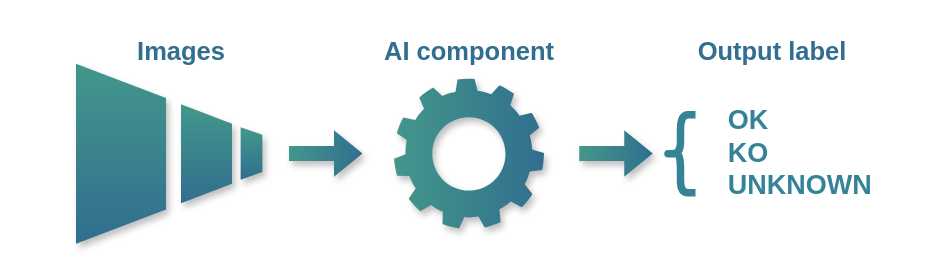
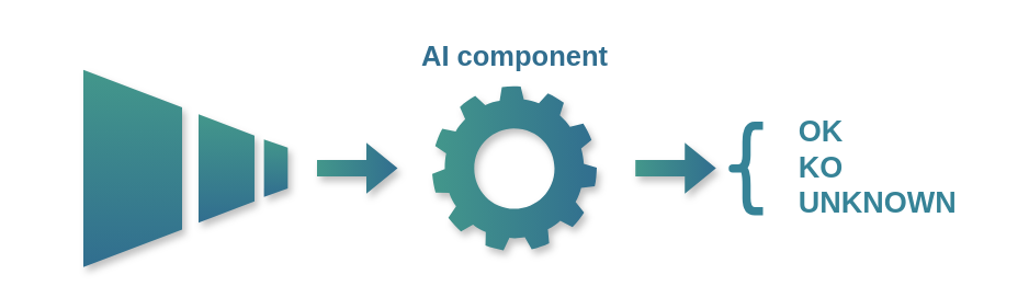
  <mxCell id="0" />
  <mxCell id="1" parent="0" />
  <mxCell id="2" value="" style="sketch=0;html=1;aspect=fixed;strokeColor=none;shadow=1;fillColor=#43978B;verticalAlign=top;labelPosition=center;verticalLabelPosition=bottom;shape=mxgraph.gcp2.gear;gradientColor=#316E8F;gradientDirection=east;align=center;fontFamily=Helvetica;fontSize=12;fontColor=default;" parent="1" vertex="1"><mxGeometry x="262" y="51.79" width="100" height="100" as="geometry" /></mxCell>
  <mxCell id="3" value="" style="shape=trapezoid;perimeter=trapezoidPerimeter;whiteSpace=wrap;html=1;fixedSize=1;rotation=90;size=22.885;fillColor=#43978B;strokeColor=none;shadow=1;sketch=0;align=center;verticalAlign=top;fontFamily=Helvetica;fontSize=12;fontColor=default;gradientColor=#316E8F;gradientDirection=east;" parent="1" vertex="1"><mxGeometry x="20" y="72" width="120" height="60" as="geometry" /></mxCell>
  <mxCell id="4" value="" style="shape=trapezoid;perimeter=trapezoidPerimeter;whiteSpace=wrap;html=1;fixedSize=1;rotation=90;size=13.0;align=center;verticalAlign=top;fontFamily=Helvetica;fontSize=12;fontColor=default;fillColor=#43978B;strokeColor=none;shadow=1;sketch=0;gradientColor=#316E8F;gradientDirection=east;" parent="1" vertex="1"><mxGeometry x="104" y="85" width="66" height="34" as="geometry" /></mxCell>
  <mxCell id="5" value="" style="shape=trapezoid;perimeter=trapezoidPerimeter;whiteSpace=wrap;html=1;fixedSize=1;rotation=90;size=5.12;align=center;verticalAlign=top;fontFamily=Helvetica;fontSize=12;fontColor=default;fillColor=#43978B;strokeColor=none;shadow=1;sketch=0;gradientColor=#316E8F;gradientDirection=east;" parent="1" vertex="1"><mxGeometry x="149.5" y="94.56" width="34.99" height="14.46" as="geometry" /></mxCell>
- <mxCell id="6" value="Images" style="text;html=1;align=center;verticalAlign=middle;resizable=0;points=[];autosize=1;strokeColor=none;fillColor=none;fontStyle=1;fontColor=#316E8F;fontSize=17;" parent="1" vertex="1"><mxGeometry x="79.5" y="20" width="80" height="30" as="geometry" /></mxCell>
  <mxCell id="7" value="AI component" style="text;html=1;align=center;verticalAlign=middle;resizable=0;points=[];autosize=1;strokeColor=none;fillColor=none;fontStyle=1;fontColor=#316E8F;fontSize=17;fontFamily=Helvetica;" parent="1" vertex="1"><mxGeometry x="247" y="20" width="130" height="30" as="geometry" /></mxCell>
- <mxCell id="8" value="Output label" style="text;html=1;align=center;verticalAlign=middle;resizable=0;points=[];autosize=1;strokeColor=none;fillColor=none;fontStyle=1;fontColor=#316E8F;fontSize=17;fontFamily=Helvetica;" parent="1" vertex="1"><mxGeometry x="454" y="20" width="120" height="30" as="geometry" /></mxCell>
  <mxCell id="9" value="" style="shape=flexArrow;endArrow=classic;html=1;rounded=0;align=center;verticalAlign=top;fontFamily=Helvetica;fontSize=12;fontColor=default;fillColor=#43978B;strokeColor=none;shadow=1;sketch=0;gradientColor=#316E8F;gradientDirection=east;" parent="1" edge="1"><mxGeometry width="50" height="50" relative="1" as="geometry"><mxPoint x="191.49" y="101.76" as="sourcePoint" /><mxPoint x="241.49" y="101.76" as="targetPoint" /></mxGeometry></mxCell>
  <mxCell id="10" value="" style="shape=flexArrow;endArrow=classic;html=1;rounded=0;align=center;verticalAlign=top;fontFamily=Helvetica;fontSize=12;fontColor=default;fillColor=#43978B;strokeColor=none;gradientColor=#316E8F;shadow=1;sketch=0;gradientDirection=east;" parent="1" edge="1"><mxGeometry width="50" height="50" relative="1" as="geometry"><mxPoint x="385" y="101.76" as="sourcePoint" /><mxPoint x="435" y="101.76" as="targetPoint" /></mxGeometry></mxCell>
  <mxCell id="11" value="" style="shape=curlyBracket;whiteSpace=wrap;html=1;rounded=1;labelPosition=left;verticalLabelPosition=middle;align=right;verticalAlign=middle;strokeWidth=5;gradientColor=#43978B;fillColor=#316E8F;strokeColor=#368397;" vertex="1" parent="1"><mxGeometry x="443" y="76" width="20" height="52" as="geometry" /></mxCell>
  <mxCell id="12" value="&lt;div&gt;OK&lt;/div&gt;&lt;div&gt;KO&lt;/div&gt;&lt;div&gt;UNKNOWN&lt;/div&gt;" style="text;html=1;align=left;verticalAlign=middle;resizable=0;points=[];autosize=1;strokeColor=none;fillColor=none;fontColor=#368397;fontStyle=1;fontSize=18;" vertex="1" parent="1"><mxGeometry x="483" y="61.79" width="120" height="80" as="geometry" /></mxCell>
